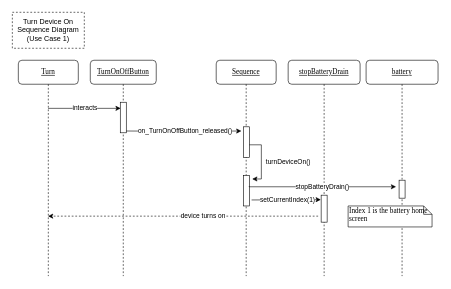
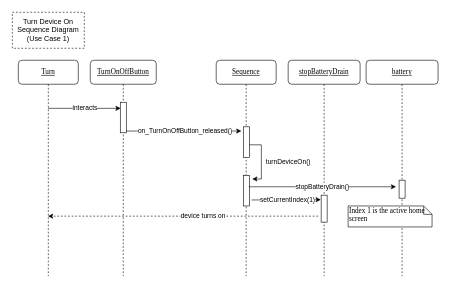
  <mxCell id="0" />
  <mxCell id="1" parent="0" />
  <mxCell id="2" value="&lt;u&gt;battery&lt;/u&gt;" style="shape=umlLifeline;perimeter=lifelinePerimeter;whiteSpace=wrap;html=1;container=1;collapsible=0;recursiveResize=0;outlineConnect=0;rounded=1;shadow=0;comic=0;labelBackgroundColor=none;strokeWidth=1;fontFamily=Verdana;fontSize=12;align=center;" vertex="1" parent="1"><mxGeometry x="610" y="100" width="120" height="360" as="geometry" /></mxCell>
  <mxCell id="3" value="" style="html=1;points=[];perimeter=orthogonalPerimeter;rounded=0;shadow=0;comic=0;labelBackgroundColor=none;strokeWidth=1;fontFamily=Verdana;fontSize=12;align=center;" vertex="1" parent="2"><mxGeometry x="55" y="200" width="10" height="30" as="geometry" /></mxCell>
- <mxCell id="4" value="Index 1 is the battery home screen" style="shape=note;whiteSpace=wrap;html=1;size=14;verticalAlign=top;align=left;spacingTop=-6;rounded=0;shadow=0;comic=0;labelBackgroundColor=none;strokeWidth=1;fontFamily=Verdana;fontSize=12;fillColor=default;strokeColor=default;fontColor=default;" parent="2" vertex="1"><mxGeometry x="-30" y="243" width="140" height="35" as="geometry" /></mxCell>
+ <mxCell id="4" value="Index 1 is the active home screen" style="shape=note;whiteSpace=wrap;html=1;size=14;verticalAlign=top;align=left;spacingTop=-6;rounded=0;shadow=0;comic=0;labelBackgroundColor=none;strokeWidth=1;fontFamily=Verdana;fontSize=12;fillColor=default;strokeColor=default;fontColor=default;" parent="2" vertex="1"><mxGeometry x="-30" y="243" width="140" height="35" as="geometry" /></mxCell>
  <mxCell id="5" value="&lt;u&gt;Sequence&lt;/u&gt;" style="shape=umlLifeline;perimeter=lifelinePerimeter;whiteSpace=wrap;html=1;container=1;collapsible=0;recursiveResize=0;outlineConnect=0;rounded=1;shadow=0;comic=0;labelBackgroundColor=none;strokeWidth=1;fontFamily=Verdana;fontSize=12;align=center;" parent="1" vertex="1"><mxGeometry x="360" y="100" width="100" height="360" as="geometry" /></mxCell>
  <mxCell id="6" value="&lt;u&gt;stopBatteryDrain&lt;/u&gt;" style="shape=umlLifeline;perimeter=lifelinePerimeter;whiteSpace=wrap;html=1;container=1;collapsible=0;recursiveResize=0;outlineConnect=0;rounded=1;shadow=0;comic=0;labelBackgroundColor=none;strokeWidth=1;fontFamily=Verdana;fontSize=12;align=center;" parent="1" vertex="1"><mxGeometry x="480" y="100" width="120" height="360" as="geometry" /></mxCell>
  <mxCell id="7" value="" style="html=1;points=[];perimeter=orthogonalPerimeter;rounded=0;shadow=0;comic=0;labelBackgroundColor=none;strokeWidth=1;fontFamily=Verdana;fontSize=12;align=center;" vertex="1" parent="6"><mxGeometry x="55" y="225" width="10" height="45" as="geometry" /></mxCell>
  <mxCell id="8" value="&lt;u&gt;Turn&lt;/u&gt;" style="shape=umlLifeline;perimeter=lifelinePerimeter;whiteSpace=wrap;html=1;container=1;collapsible=0;recursiveResize=0;outlineConnect=0;rounded=1;shadow=0;comic=0;labelBackgroundColor=none;strokeWidth=1;fontFamily=Verdana;fontSize=12;align=center;" parent="1" vertex="1"><mxGeometry x="30" y="100" width="100" height="360" as="geometry" /></mxCell>
  <mxCell id="9" value="&lt;u&gt;TurnOnOffButton&lt;/u&gt;" style="shape=umlLifeline;perimeter=lifelinePerimeter;whiteSpace=wrap;html=1;container=1;collapsible=0;recursiveResize=0;outlineConnect=0;rounded=1;shadow=0;comic=0;labelBackgroundColor=none;strokeWidth=1;fontFamily=Verdana;fontSize=12;align=center;" parent="1" vertex="1"><mxGeometry x="150" y="100" width="110" height="360" as="geometry" /></mxCell>
  <mxCell id="10" value="" style="html=1;points=[];perimeter=orthogonalPerimeter;rounded=0;shadow=0;comic=0;labelBackgroundColor=none;strokeWidth=1;fontFamily=Verdana;fontSize=12;align=center;" parent="9" vertex="1"><mxGeometry x="255.33" y="111" width="10" height="51" as="geometry" /></mxCell>
  <mxCell id="11" value="" style="html=1;points=[];perimeter=orthogonalPerimeter;rounded=0;shadow=0;comic=0;labelBackgroundColor=none;strokeWidth=1;fontFamily=Verdana;fontSize=12;align=center;" parent="9" vertex="1"><mxGeometry x="255.33" y="192" width="10" height="51" as="geometry" /></mxCell>
  <mxCell id="12" value="turnDeviceOn()" style="edgeStyle=orthogonalEdgeStyle;rounded=0;orthogonalLoop=1;jettySize=auto;html=1;" parent="9" source="10" edge="1"><mxGeometry x="0.042" y="45" relative="1" as="geometry"><Array as="points"><mxPoint x="285.33" y="141" /><mxPoint x="285.33" y="198" /></Array><mxPoint as="offset" /><mxPoint x="270" y="198" as="targetPoint" /></mxGeometry></mxCell>
  <mxCell id="13" value="" style="html=1;points=[];perimeter=orthogonalPerimeter;rounded=0;shadow=0;comic=0;labelBackgroundColor=none;strokeWidth=1;fontFamily=Verdana;fontSize=12;align=center;" parent="9" vertex="1"><mxGeometry x="50.0" y="70" width="10" height="51" as="geometry" /></mxCell>
  <mxCell id="14" value="on_TurnOnOffButton_released()" style="edgeStyle=orthogonalEdgeStyle;rounded=0;orthogonalLoop=1;jettySize=auto;html=1;entryX=-0.333;entryY=0.137;entryDx=0;entryDy=0;entryPerimeter=0;" parent="9" edge="1" target="10"><mxGeometry x="0.024" relative="1" as="geometry"><mxPoint x="60" y="118" as="sourcePoint" /><mxPoint x="164.73" y="119.417" as="targetPoint" /><mxPoint as="offset" /></mxGeometry></mxCell>
  <mxCell id="15" value="setCurrentIndex(1)" style="edgeStyle=orthogonalEdgeStyle;rounded=0;orthogonalLoop=1;jettySize=auto;html=1;exitX=1.367;exitY=0.804;exitDx=0;exitDy=0;exitPerimeter=0;" parent="9" edge="1" source="11"><mxGeometry x="0.034" relative="1" as="geometry"><mxPoint x="270" y="233" as="sourcePoint" /><mxPoint x="384.5" y="232.5" as="targetPoint" /><Array as="points"><mxPoint x="270" y="233" /></Array><mxPoint as="offset" /></mxGeometry></mxCell>
  <mxCell id="16" value="interacts" style="endArrow=classic;html=1;rounded=0;entryX=0.067;entryY=0.2;entryDx=0;entryDy=0;entryPerimeter=0;" parent="1" source="8" target="13" edge="1"><mxGeometry width="50" height="50" relative="1" as="geometry"><mxPoint x="100" y="230" as="sourcePoint" /><mxPoint x="150" y="180" as="targetPoint" /></mxGeometry></mxCell>
  <mxCell id="17" value="device turns on" style="edgeStyle=orthogonalEdgeStyle;rounded=0;orthogonalLoop=1;jettySize=auto;html=1;dashed=1;" parent="1" edge="1"><mxGeometry x="-0.146" relative="1" as="geometry"><mxPoint x="530" y="360" as="sourcePoint" /><mxPoint x="79.5" y="360" as="targetPoint" /><Array as="points"><mxPoint x="530" y="360" /></Array><mxPoint as="offset" /></mxGeometry></mxCell>
  <mxCell id="18" value="Turn Device On&lt;br&gt;Sequence Diagram&lt;br&gt;(Use Case 1)" style="rounded=0;whiteSpace=wrap;html=1;dashed=1;" vertex="1" parent="1"><mxGeometry x="20" y="20" width="120" height="60" as="geometry" /></mxCell>
  <mxCell id="19" value="stopBatteryDrain()" style="edgeStyle=orthogonalEdgeStyle;rounded=0;orthogonalLoop=1;jettySize=auto;html=1;exitX=0.967;exitY=0.745;exitDx=0;exitDy=0;exitPerimeter=0;" edge="1" parent="1"><mxGeometry relative="1" as="geometry"><mxPoint x="415" y="309.995" as="sourcePoint" /><mxPoint x="660" y="311" as="targetPoint" /><Array as="points"><mxPoint x="415" y="311" /></Array></mxGeometry></mxCell>
